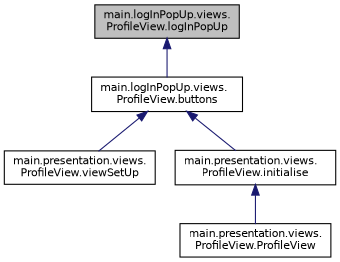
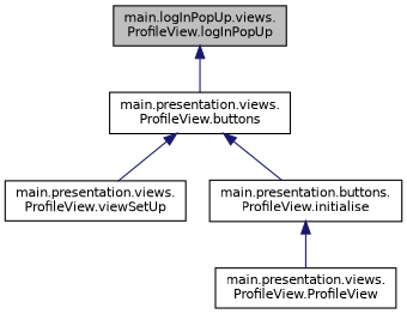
  digraph {
    rankdir=TB
    node [color=black fillcolor=white fontname=Helvetica fontsize=10 shape=record style=filled]
    edge [color=midnightblue dir=back fontname=Helvetica fontsize=10 labelfontname=Helvetica labelfontsize=10 style=solid]
    n1 [fillcolor=grey75 fontcolor=black height=0.2 label="main.logInPopUp.views.\lProfileView.logInPopUp" width=0.4]
-   n2 [height=0.2 label="main.logInPopUp.views.\lProfileView.buttons" width=0.4]
+   n2 [height=0.2 label="main.presentation.views.\lProfileView.buttons" width=0.4]
    n3 [height=0.2 label="main.presentation.views.\lProfileView.viewSetUp" width=0.4]
-   n4 [height=0.2 label="main.presentation.views.\lProfileView.initialise" width=0.4]
+   n4 [height=0.2 label="main.presentation.buttons.\lProfileView.initialise" width=0.4]
    n5 [height=0.2 label="main.presentation.views.\lProfileView.ProfileView" width=0.4]
    n1 -> n2
    n2 -> n3
    n2 -> n4
    n4 -> n5
  }
